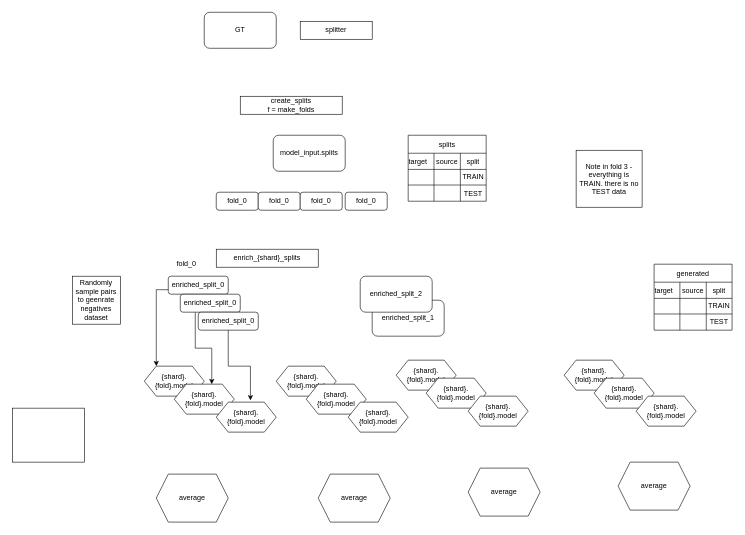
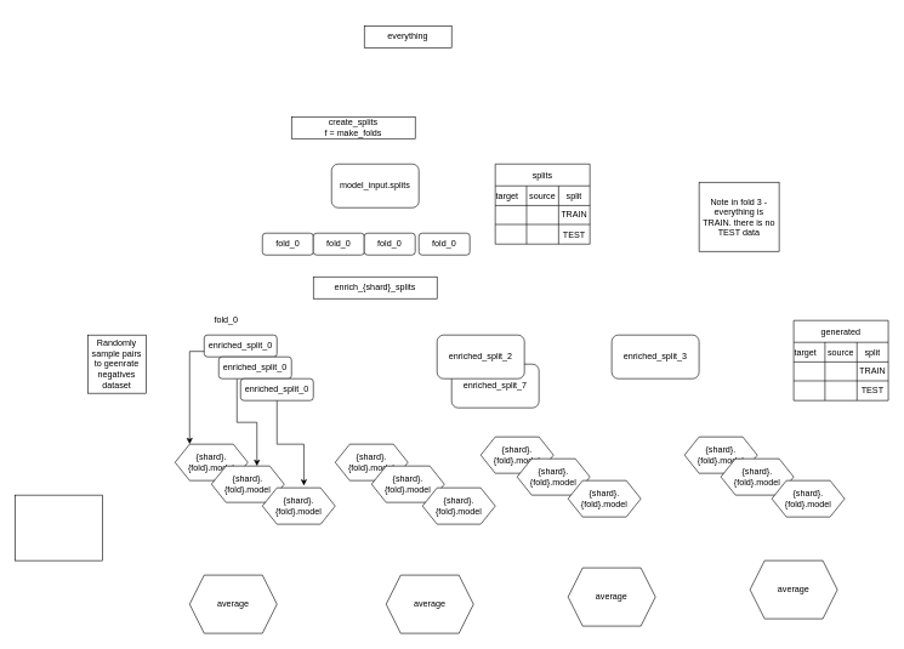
  <mxCell id="0" />
  <mxCell id="1" parent="0" />
  <mxCell id="2" value="create_splits&lt;div&gt;f = make_folds&lt;/div&gt;" style="rounded=0;whiteSpace=wrap;html=1;" vertex="1" parent="1"><mxGeometry x="400" y="160" width="170" height="30" as="geometry" /></mxCell>
- <mxCell id="3" value="GT" style="rounded=1;whiteSpace=wrap;html=1;" vertex="1" parent="1"><mxGeometry x="340" y="20" width="120" height="60" as="geometry" /></mxCell>
  <mxCell id="4" value="enriched_split_0" style="rounded=1;whiteSpace=wrap;html=1;" vertex="1" parent="1"><mxGeometry x="280" y="460" width="100" height="30" as="geometry" /></mxCell>
- <mxCell id="5" value="enriched_split_1" style="rounded=1;whiteSpace=wrap;html=1;" vertex="1" parent="1"><mxGeometry x="620" y="500" width="120" height="60" as="geometry" /></mxCell>
+ <mxCell id="5" value="enriched_split_7" style="rounded=1;whiteSpace=wrap;html=1;" vertex="1" parent="1"><mxGeometry x="620" y="500" width="120" height="60" as="geometry" /></mxCell>
  <mxCell id="6" value="enriched_split_2" style="rounded=1;whiteSpace=wrap;html=1;" vertex="1" parent="1"><mxGeometry x="600" y="460" width="120" height="60" as="geometry" /></mxCell>
- <mxCell id="7" value="splitter" style="rounded=0;whiteSpace=wrap;html=1;" vertex="1" parent="1"><mxGeometry x="500" y="35" width="120" height="30" as="geometry" /></mxCell>
+ <mxCell id="7" value="everything" style="rounded=0;whiteSpace=wrap;html=1;" vertex="1" parent="1"><mxGeometry x="500" y="35" width="120" height="30" as="geometry" /></mxCell>
+ <mxCell id="8" value="enriched_split_3" style="rounded=1;whiteSpace=wrap;html=1;" vertex="1" parent="1"><mxGeometry x="840" y="460" width="120" height="60" as="geometry" /></mxCell>
  <mxCell id="9" value="model_input.splits" style="rounded=1;whiteSpace=wrap;html=1;" vertex="1" parent="1"><mxGeometry x="455" y="225" width="120" height="60" as="geometry" /></mxCell>
  <mxCell id="10" value="splits" style="shape=table;startSize=30;container=1;collapsible=0;childLayout=tableLayout;strokeColor=default;fontSize=12;" vertex="1" parent="1"><mxGeometry x="680" y="225" width="130" height="110" as="geometry" /></mxCell>
  <mxCell id="11" value="" style="shape=tableRow;horizontal=0;startSize=0;swimlaneHead=0;swimlaneBody=0;strokeColor=inherit;top=0;left=0;bottom=0;right=0;collapsible=0;dropTarget=0;fillColor=none;points=[[0,0.5],[1,0.5]];portConstraint=eastwest;fontSize=12;" vertex="1" parent="10"><mxGeometry y="30" width="130" height="27" as="geometry" /></mxCell>
  <mxCell id="12" value="target&lt;span style=&quot;white-space: pre;&quot;&gt;&#09;&lt;/span&gt;" style="shape=partialRectangle;html=1;whiteSpace=wrap;connectable=0;strokeColor=inherit;overflow=hidden;fillColor=none;top=0;left=0;bottom=0;right=0;pointerEvents=1;fontSize=12;" vertex="1" parent="11"><mxGeometry width="43" height="27" as="geometry"><mxRectangle width="43" height="27" as="alternateBounds" /></mxGeometry></mxCell>
  <mxCell id="13" value="source" style="shape=partialRectangle;html=1;whiteSpace=wrap;connectable=0;strokeColor=inherit;overflow=hidden;fillColor=none;top=0;left=0;bottom=0;right=0;pointerEvents=1;fontSize=12;" vertex="1" parent="11"><mxGeometry x="43" width="44" height="27" as="geometry"><mxRectangle width="44" height="27" as="alternateBounds" /></mxGeometry></mxCell>
  <mxCell id="14" value="split" style="shape=partialRectangle;html=1;whiteSpace=wrap;connectable=0;strokeColor=inherit;overflow=hidden;fillColor=none;top=0;left=0;bottom=0;right=0;pointerEvents=1;fontSize=12;" vertex="1" parent="11"><mxGeometry x="87" width="43" height="27" as="geometry"><mxRectangle width="43" height="27" as="alternateBounds" /></mxGeometry></mxCell>
  <mxCell id="15" value="" style="shape=tableRow;horizontal=0;startSize=0;swimlaneHead=0;swimlaneBody=0;strokeColor=inherit;top=0;left=0;bottom=0;right=0;collapsible=0;dropTarget=0;fillColor=none;points=[[0,0.5],[1,0.5]];portConstraint=eastwest;fontSize=12;" vertex="1" parent="10"><mxGeometry y="57" width="130" height="26" as="geometry" /></mxCell>
  <mxCell id="16" value="" style="shape=partialRectangle;html=1;whiteSpace=wrap;connectable=0;strokeColor=inherit;overflow=hidden;fillColor=none;top=0;left=0;bottom=0;right=0;pointerEvents=1;fontSize=12;" vertex="1" parent="15"><mxGeometry width="43" height="26" as="geometry"><mxRectangle width="43" height="26" as="alternateBounds" /></mxGeometry></mxCell>
  <mxCell id="17" value="" style="shape=partialRectangle;html=1;whiteSpace=wrap;connectable=0;strokeColor=inherit;overflow=hidden;fillColor=none;top=0;left=0;bottom=0;right=0;pointerEvents=1;fontSize=12;" vertex="1" parent="15"><mxGeometry x="43" width="44" height="26" as="geometry"><mxRectangle width="44" height="26" as="alternateBounds" /></mxGeometry></mxCell>
  <mxCell id="18" value="TRAIN" style="shape=partialRectangle;html=1;whiteSpace=wrap;connectable=0;strokeColor=inherit;overflow=hidden;fillColor=none;top=0;left=0;bottom=0;right=0;pointerEvents=1;fontSize=12;" vertex="1" parent="15"><mxGeometry x="87" width="43" height="26" as="geometry"><mxRectangle width="43" height="26" as="alternateBounds" /></mxGeometry></mxCell>
  <mxCell id="19" value="" style="shape=tableRow;horizontal=0;startSize=0;swimlaneHead=0;swimlaneBody=0;strokeColor=inherit;top=0;left=0;bottom=0;right=0;collapsible=0;dropTarget=0;fillColor=none;points=[[0,0.5],[1,0.5]];portConstraint=eastwest;fontSize=12;" vertex="1" parent="10"><mxGeometry y="83" width="130" height="27" as="geometry" /></mxCell>
  <mxCell id="20" value="" style="shape=partialRectangle;html=1;whiteSpace=wrap;connectable=0;strokeColor=inherit;overflow=hidden;fillColor=none;top=0;left=0;bottom=0;right=0;pointerEvents=1;fontSize=12;" vertex="1" parent="19"><mxGeometry width="43" height="27" as="geometry"><mxRectangle width="43" height="27" as="alternateBounds" /></mxGeometry></mxCell>
  <mxCell id="21" value="" style="shape=partialRectangle;html=1;whiteSpace=wrap;connectable=0;strokeColor=inherit;overflow=hidden;fillColor=none;top=0;left=0;bottom=0;right=0;pointerEvents=1;fontSize=12;" vertex="1" parent="19"><mxGeometry x="43" width="44" height="27" as="geometry"><mxRectangle width="44" height="27" as="alternateBounds" /></mxGeometry></mxCell>
  <mxCell id="22" value="TEST" style="shape=partialRectangle;html=1;whiteSpace=wrap;connectable=0;strokeColor=inherit;overflow=hidden;fillColor=none;top=0;left=0;bottom=0;right=0;pointerEvents=1;fontSize=12;" vertex="1" parent="19"><mxGeometry x="87" width="43" height="27" as="geometry"><mxRectangle width="43" height="27" as="alternateBounds" /></mxGeometry></mxCell>
  <mxCell id="23" value="Note in fold 3 - everything is TRAIN. there is no TEST data" style="rounded=0;whiteSpace=wrap;html=1;" vertex="1" parent="1"><mxGeometry x="960" y="250" width="110" height="95" as="geometry" /></mxCell>
- <mxCell id="24" value="enrich_{shard}_splits" style="rounded=0;whiteSpace=wrap;html=1;" vertex="1" parent="1"><mxGeometry x="360" y="415" width="170" height="30" as="geometry" /></mxCell>
+ <mxCell id="24" value="enrich_{shard}_splits" style="rounded=0;whiteSpace=wrap;html=1;" vertex="1" parent="1"><mxGeometry x="430" y="380" width="170" height="30" as="geometry" /></mxCell>
  <mxCell id="25" value="generated" style="shape=table;startSize=30;container=1;collapsible=0;childLayout=tableLayout;strokeColor=default;fontSize=12;" vertex="1" parent="1"><mxGeometry x="1090" y="440" width="130" height="110" as="geometry" /></mxCell>
  <mxCell id="26" value="" style="shape=tableRow;horizontal=0;startSize=0;swimlaneHead=0;swimlaneBody=0;strokeColor=inherit;top=0;left=0;bottom=0;right=0;collapsible=0;dropTarget=0;fillColor=none;points=[[0,0.5],[1,0.5]];portConstraint=eastwest;fontSize=12;" vertex="1" parent="25"><mxGeometry y="30" width="130" height="27" as="geometry" /></mxCell>
  <mxCell id="27" value="target&lt;span style=&quot;white-space: pre;&quot;&gt;&#09;&lt;/span&gt;" style="shape=partialRectangle;html=1;whiteSpace=wrap;connectable=0;strokeColor=inherit;overflow=hidden;fillColor=none;top=0;left=0;bottom=0;right=0;pointerEvents=1;fontSize=12;" vertex="1" parent="26"><mxGeometry width="43" height="27" as="geometry"><mxRectangle width="43" height="27" as="alternateBounds" /></mxGeometry></mxCell>
  <mxCell id="28" value="source" style="shape=partialRectangle;html=1;whiteSpace=wrap;connectable=0;strokeColor=inherit;overflow=hidden;fillColor=none;top=0;left=0;bottom=0;right=0;pointerEvents=1;fontSize=12;" vertex="1" parent="26"><mxGeometry x="43" width="44" height="27" as="geometry"><mxRectangle width="44" height="27" as="alternateBounds" /></mxGeometry></mxCell>
  <mxCell id="29" value="split" style="shape=partialRectangle;html=1;whiteSpace=wrap;connectable=0;strokeColor=inherit;overflow=hidden;fillColor=none;top=0;left=0;bottom=0;right=0;pointerEvents=1;fontSize=12;" vertex="1" parent="26"><mxGeometry x="87" width="43" height="27" as="geometry"><mxRectangle width="43" height="27" as="alternateBounds" /></mxGeometry></mxCell>
  <mxCell id="30" value="" style="shape=tableRow;horizontal=0;startSize=0;swimlaneHead=0;swimlaneBody=0;strokeColor=inherit;top=0;left=0;bottom=0;right=0;collapsible=0;dropTarget=0;fillColor=none;points=[[0,0.5],[1,0.5]];portConstraint=eastwest;fontSize=12;" vertex="1" parent="25"><mxGeometry y="57" width="130" height="26" as="geometry" /></mxCell>
  <mxCell id="31" value="" style="shape=partialRectangle;html=1;whiteSpace=wrap;connectable=0;strokeColor=inherit;overflow=hidden;fillColor=none;top=0;left=0;bottom=0;right=0;pointerEvents=1;fontSize=12;" vertex="1" parent="30"><mxGeometry width="43" height="26" as="geometry"><mxRectangle width="43" height="26" as="alternateBounds" /></mxGeometry></mxCell>
  <mxCell id="32" value="" style="shape=partialRectangle;html=1;whiteSpace=wrap;connectable=0;strokeColor=inherit;overflow=hidden;fillColor=none;top=0;left=0;bottom=0;right=0;pointerEvents=1;fontSize=12;" vertex="1" parent="30"><mxGeometry x="43" width="44" height="26" as="geometry"><mxRectangle width="44" height="26" as="alternateBounds" /></mxGeometry></mxCell>
  <mxCell id="33" value="TRAIN" style="shape=partialRectangle;html=1;whiteSpace=wrap;connectable=0;strokeColor=inherit;overflow=hidden;fillColor=none;top=0;left=0;bottom=0;right=0;pointerEvents=1;fontSize=12;" vertex="1" parent="30"><mxGeometry x="87" width="43" height="26" as="geometry"><mxRectangle width="43" height="26" as="alternateBounds" /></mxGeometry></mxCell>
  <mxCell id="34" value="" style="shape=tableRow;horizontal=0;startSize=0;swimlaneHead=0;swimlaneBody=0;strokeColor=inherit;top=0;left=0;bottom=0;right=0;collapsible=0;dropTarget=0;fillColor=none;points=[[0,0.5],[1,0.5]];portConstraint=eastwest;fontSize=12;" vertex="1" parent="25"><mxGeometry y="83" width="130" height="27" as="geometry" /></mxCell>
  <mxCell id="35" value="" style="shape=partialRectangle;html=1;whiteSpace=wrap;connectable=0;strokeColor=inherit;overflow=hidden;fillColor=none;top=0;left=0;bottom=0;right=0;pointerEvents=1;fontSize=12;" vertex="1" parent="34"><mxGeometry width="43" height="27" as="geometry"><mxRectangle width="43" height="27" as="alternateBounds" /></mxGeometry></mxCell>
  <mxCell id="36" value="" style="shape=partialRectangle;html=1;whiteSpace=wrap;connectable=0;strokeColor=inherit;overflow=hidden;fillColor=none;top=0;left=0;bottom=0;right=0;pointerEvents=1;fontSize=12;" vertex="1" parent="34"><mxGeometry x="43" width="44" height="27" as="geometry"><mxRectangle width="44" height="27" as="alternateBounds" /></mxGeometry></mxCell>
  <mxCell id="37" value="TEST" style="shape=partialRectangle;html=1;whiteSpace=wrap;connectable=0;strokeColor=inherit;overflow=hidden;fillColor=none;top=0;left=0;bottom=0;right=0;pointerEvents=1;fontSize=12;" vertex="1" parent="34"><mxGeometry x="87" width="43" height="27" as="geometry"><mxRectangle width="43" height="27" as="alternateBounds" /></mxGeometry></mxCell>
  <mxCell id="38" value="fold_0" style="rounded=1;whiteSpace=wrap;html=1;" vertex="1" parent="1"><mxGeometry x="360" y="320" width="70" height="30" as="geometry" /></mxCell>
  <mxCell id="39" value="fold_0" style="rounded=1;whiteSpace=wrap;html=1;" vertex="1" parent="1"><mxGeometry x="430" y="320" width="70" height="30" as="geometry" /></mxCell>
  <mxCell id="40" value="fold_0" style="rounded=1;whiteSpace=wrap;html=1;" vertex="1" parent="1"><mxGeometry x="500" y="320" width="70" height="30" as="geometry" /></mxCell>
  <mxCell id="41" value="fold_0" style="rounded=1;whiteSpace=wrap;html=1;" vertex="1" parent="1"><mxGeometry x="575" y="320" width="70" height="30" as="geometry" /></mxCell>
  <mxCell id="42" style="edgeStyle=orthogonalEdgeStyle;rounded=0;orthogonalLoop=1;jettySize=auto;html=1;exitX=0.25;exitY=1;exitDx=0;exitDy=0;entryX=0.625;entryY=0;entryDx=0;entryDy=0;" edge="1" parent="1" source="43" target="48"><mxGeometry relative="1" as="geometry" /></mxCell>
  <mxCell id="43" value="enriched_split_0" style="rounded=1;whiteSpace=wrap;html=1;" vertex="1" parent="1"><mxGeometry x="300" y="490" width="100" height="30" as="geometry" /></mxCell>
  <mxCell id="44" value="enriched_split_0" style="rounded=1;whiteSpace=wrap;html=1;" vertex="1" parent="1"><mxGeometry x="330" y="520" width="100" height="30" as="geometry" /></mxCell>
  <mxCell id="45" value="fold_0" style="text;html=1;align=center;verticalAlign=middle;resizable=0;points=[];autosize=1;strokeColor=none;fillColor=none;" vertex="1" parent="1"><mxGeometry x="280" y="425" width="60" height="30" as="geometry" /></mxCell>
  <mxCell id="46" value="Randomly sample pairs to geenrate negatives dataset" style="whiteSpace=wrap;html=1;aspect=fixed;" vertex="1" parent="1"><mxGeometry x="120" y="460" width="80" height="80" as="geometry" /></mxCell>
  <mxCell id="47" value="{shard}.{fold}.model" style="shape=hexagon;perimeter=hexagonPerimeter2;whiteSpace=wrap;html=1;fixedSize=1;" vertex="1" parent="1"><mxGeometry x="240" y="610" width="100" height="50" as="geometry" /></mxCell>
  <mxCell id="48" value="{shard}.{fold}.model" style="shape=hexagon;perimeter=hexagonPerimeter2;whiteSpace=wrap;html=1;fixedSize=1;" vertex="1" parent="1"><mxGeometry x="290" y="640" width="100" height="50" as="geometry" /></mxCell>
  <mxCell id="49" value="{shard}.{fold}.model" style="shape=hexagon;perimeter=hexagonPerimeter2;whiteSpace=wrap;html=1;fixedSize=1;" vertex="1" parent="1"><mxGeometry x="360" y="670" width="100" height="50" as="geometry" /></mxCell>
  <mxCell id="50" style="edgeStyle=orthogonalEdgeStyle;rounded=0;orthogonalLoop=1;jettySize=auto;html=1;exitX=0;exitY=0.75;exitDx=0;exitDy=0;" edge="1" parent="1" source="4"><mxGeometry relative="1" as="geometry"><mxPoint x="260" y="610" as="targetPoint" /></mxGeometry></mxCell>
  <mxCell id="51" style="edgeStyle=orthogonalEdgeStyle;rounded=0;orthogonalLoop=1;jettySize=auto;html=1;entryX=0.57;entryY=-0.06;entryDx=0;entryDy=0;entryPerimeter=0;" edge="1" parent="1" source="44" target="49"><mxGeometry relative="1" as="geometry" /></mxCell>
  <mxCell id="52" value="{shard}.{fold}.model" style="shape=hexagon;perimeter=hexagonPerimeter2;whiteSpace=wrap;html=1;fixedSize=1;" vertex="1" parent="1"><mxGeometry x="460" y="610" width="100" height="50" as="geometry" /></mxCell>
  <mxCell id="53" value="{shard}.{fold}.model" style="shape=hexagon;perimeter=hexagonPerimeter2;whiteSpace=wrap;html=1;fixedSize=1;" vertex="1" parent="1"><mxGeometry x="510" y="640" width="100" height="50" as="geometry" /></mxCell>
  <mxCell id="54" value="{shard}.{fold}.model" style="shape=hexagon;perimeter=hexagonPerimeter2;whiteSpace=wrap;html=1;fixedSize=1;" vertex="1" parent="1"><mxGeometry x="580" y="670" width="100" height="50" as="geometry" /></mxCell>
  <mxCell id="55" value="{shard}.{fold}.model" style="shape=hexagon;perimeter=hexagonPerimeter2;whiteSpace=wrap;html=1;fixedSize=1;" vertex="1" parent="1"><mxGeometry x="660" y="600" width="100" height="50" as="geometry" /></mxCell>
  <mxCell id="56" value="{shard}.{fold}.model" style="shape=hexagon;perimeter=hexagonPerimeter2;whiteSpace=wrap;html=1;fixedSize=1;" vertex="1" parent="1"><mxGeometry x="710" y="630" width="100" height="50" as="geometry" /></mxCell>
  <mxCell id="57" value="{shard}.{fold}.model" style="shape=hexagon;perimeter=hexagonPerimeter2;whiteSpace=wrap;html=1;fixedSize=1;" vertex="1" parent="1"><mxGeometry x="780" y="660" width="100" height="50" as="geometry" /></mxCell>
  <mxCell id="58" value="{shard}.{fold}.model" style="shape=hexagon;perimeter=hexagonPerimeter2;whiteSpace=wrap;html=1;fixedSize=1;" vertex="1" parent="1"><mxGeometry x="940" y="600" width="100" height="50" as="geometry" /></mxCell>
  <mxCell id="59" value="{shard}.{fold}.model" style="shape=hexagon;perimeter=hexagonPerimeter2;whiteSpace=wrap;html=1;fixedSize=1;" vertex="1" parent="1"><mxGeometry x="990" y="630" width="100" height="50" as="geometry" /></mxCell>
  <mxCell id="60" value="{shard}.{fold}.model" style="shape=hexagon;perimeter=hexagonPerimeter2;whiteSpace=wrap;html=1;fixedSize=1;" vertex="1" parent="1"><mxGeometry x="1060" y="660" width="100" height="50" as="geometry" /></mxCell>
  <mxCell id="61" value="average" style="shape=hexagon;perimeter=hexagonPerimeter2;whiteSpace=wrap;html=1;fixedSize=1;" vertex="1" parent="1"><mxGeometry x="260" y="790" width="120" height="80" as="geometry" /></mxCell>
  <mxCell id="62" value="average" style="shape=hexagon;perimeter=hexagonPerimeter2;whiteSpace=wrap;html=1;fixedSize=1;" vertex="1" parent="1"><mxGeometry x="530" y="790" width="120" height="80" as="geometry" /></mxCell>
  <mxCell id="63" value="average" style="shape=hexagon;perimeter=hexagonPerimeter2;whiteSpace=wrap;html=1;fixedSize=1;" vertex="1" parent="1"><mxGeometry x="780" y="780" width="120" height="80" as="geometry" /></mxCell>
  <mxCell id="64" value="average" style="shape=hexagon;perimeter=hexagonPerimeter2;whiteSpace=wrap;html=1;fixedSize=1;" vertex="1" parent="1"><mxGeometry x="1030" y="770" width="120" height="80" as="geometry" /></mxCell>
  <mxCell id="65" value="" style="rounded=0;whiteSpace=wrap;html=1;" vertex="1" parent="1"><mxGeometry x="20" y="680" width="120" height="90" as="geometry" /></mxCell>
